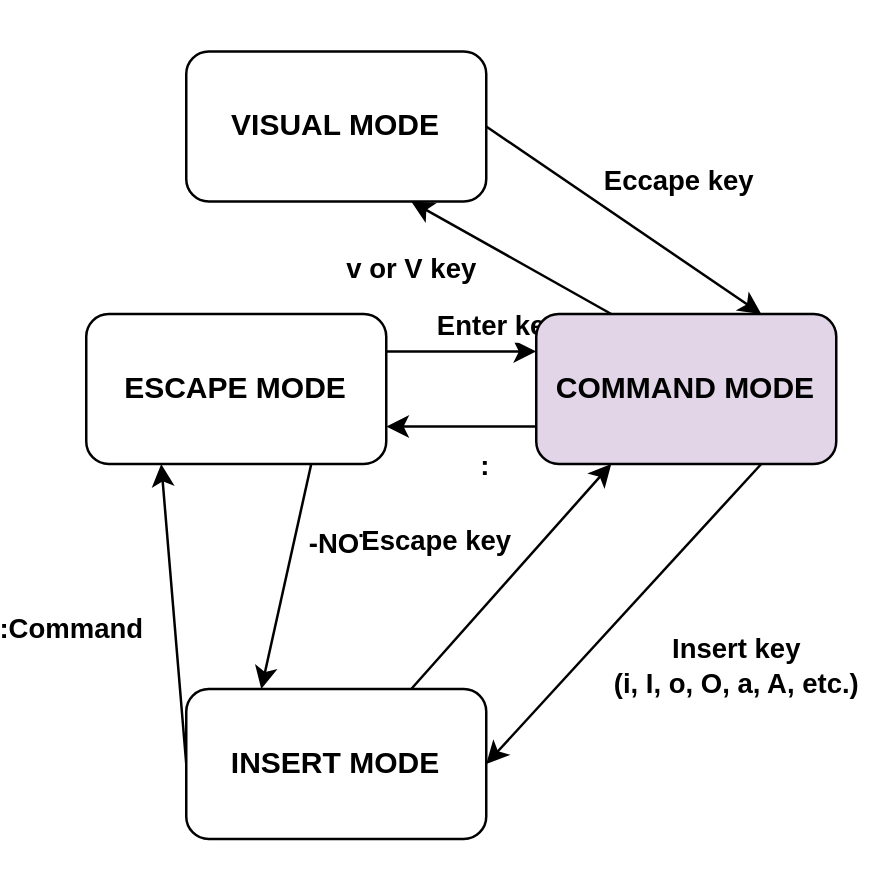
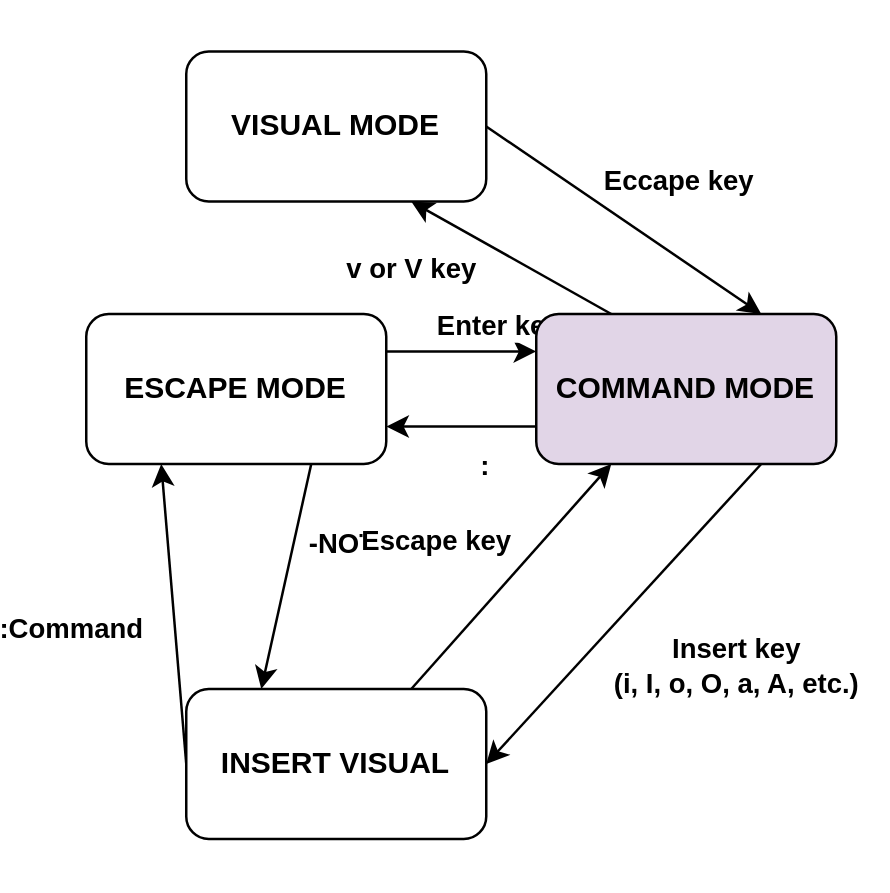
  <mxCell id="0" />
  <mxCell id="1" parent="0" />
  <mxCell id="2" style="rounded=0;orthogonalLoop=1;jettySize=auto;html=1;exitX=0.75;exitY=1;exitDx=0;exitDy=0;entryX=0.25;entryY=0;entryDx=0;entryDy=0;" edge="1" parent="1" source="6" target="9"><mxGeometry relative="1" as="geometry" /></mxCell>
  <mxCell id="3" value="-NOT-" style="edgeLabel;html=1;align=center;verticalAlign=middle;resizable=0;points=[];fontStyle=1" vertex="1" connectable="0" parent="2"><mxGeometry x="-0.167" y="-1" relative="1" as="geometry"><mxPoint x="23" y="-5" as="offset" /></mxGeometry></mxCell>
  <mxCell id="4" style="rounded=0;orthogonalLoop=1;jettySize=auto;html=1;exitX=1;exitY=0.25;exitDx=0;exitDy=0;entryX=0;entryY=0.25;entryDx=0;entryDy=0;" edge="1" parent="1" source="6" target="16"><mxGeometry relative="1" as="geometry" /></mxCell>
  <mxCell id="5" value="Enter key" style="edgeLabel;html=1;align=center;verticalAlign=middle;resizable=0;points=[];fontStyle=1" vertex="1" connectable="0" parent="4"><mxGeometry x="-0.292" relative="1" as="geometry"><mxPoint x="23" y="-11" as="offset" /></mxGeometry></mxCell>
  <mxCell id="6" value="ESCAPE MODE" style="rounded=1;whiteSpace=wrap;html=1;fontStyle=1" vertex="1" parent="1"><mxGeometry x="20" y="125" width="120" height="60" as="geometry" /></mxCell>
  <mxCell id="7" style="rounded=0;orthogonalLoop=1;jettySize=auto;html=1;exitX=0;exitY=0.5;exitDx=0;exitDy=0;entryX=0.25;entryY=1;entryDx=0;entryDy=0;" edge="1" parent="1" source="9" target="6"><mxGeometry relative="1" as="geometry" /></mxCell>
  <mxCell id="8" value=":Command" style="edgeLabel;html=1;align=center;verticalAlign=middle;resizable=0;points=[];fontStyle=1" vertex="1" connectable="0" parent="7"><mxGeometry x="-0.125" y="-3" relative="1" as="geometry"><mxPoint x="-45" y="-1" as="offset" /></mxGeometry></mxCell>
- <mxCell id="9" value="INSERT MODE" style="rounded=1;whiteSpace=wrap;html=1;fontStyle=1" vertex="1" parent="1"><mxGeometry x="60" y="275" width="120" height="60" as="geometry" /></mxCell>
+ <mxCell id="9" value="INSERT VISUAL" style="rounded=1;whiteSpace=wrap;html=1;fontStyle=1" vertex="1" parent="1"><mxGeometry x="60" y="275" width="120" height="60" as="geometry" /></mxCell>
  <mxCell id="10" style="edgeStyle=orthogonalEdgeStyle;rounded=0;orthogonalLoop=1;jettySize=auto;html=1;exitX=0;exitY=0.75;exitDx=0;exitDy=0;entryX=1;entryY=0.75;entryDx=0;entryDy=0;" edge="1" parent="1" source="16" target="6"><mxGeometry relative="1" as="geometry" /></mxCell>
  <mxCell id="11" value=":&amp;nbsp;" style="edgeLabel;html=1;align=center;verticalAlign=middle;resizable=0;points=[];fontStyle=1" vertex="1" connectable="0" parent="10"><mxGeometry x="0.097" y="-1" relative="1" as="geometry"><mxPoint x="13" y="16" as="offset" /></mxGeometry></mxCell>
  <mxCell id="12" style="rounded=0;orthogonalLoop=1;jettySize=auto;html=1;exitX=0.25;exitY=0;exitDx=0;exitDy=0;entryX=0.75;entryY=1;entryDx=0;entryDy=0;" edge="1" parent="1" source="16" target="17"><mxGeometry relative="1" as="geometry" /></mxCell>
  <mxCell id="13" value="v or V key" style="edgeLabel;html=1;align=center;verticalAlign=middle;resizable=0;points=[];fontStyle=1" vertex="1" connectable="0" parent="12"><mxGeometry x="0.498" y="2" relative="1" as="geometry"><mxPoint x="-19" y="14" as="offset" /></mxGeometry></mxCell>
  <mxCell id="14" style="rounded=0;orthogonalLoop=1;jettySize=auto;html=1;exitX=1;exitY=0.5;exitDx=0;exitDy=0;entryX=0.75;entryY=0;entryDx=0;entryDy=0;" edge="1" parent="1" source="17" target="16"><mxGeometry relative="1" as="geometry" /></mxCell>
  <mxCell id="15" value="Eccape key" style="edgeLabel;html=1;align=center;verticalAlign=middle;resizable=0;points=[];fontStyle=1" vertex="1" connectable="0" parent="14"><mxGeometry x="-0.134" y="1" relative="1" as="geometry"><mxPoint x="28" y="-10" as="offset" /></mxGeometry></mxCell>
  <mxCell id="16" value="COMMAND MODE" style="rounded=1;whiteSpace=wrap;html=1;fontStyle=1;fillColor=#e1d5e7;" vertex="1" parent="1"><mxGeometry x="200" y="125" width="120" height="60" as="geometry" /></mxCell>
  <mxCell id="17" value="VISUAL MODE" style="rounded=1;whiteSpace=wrap;html=1;fontStyle=1" vertex="1" parent="1"><mxGeometry x="60" y="20" width="120" height="60" as="geometry" /></mxCell>
  <mxCell id="18" style="rounded=0;orthogonalLoop=1;jettySize=auto;html=1;exitX=1;exitY=0.5;exitDx=0;exitDy=0;entryX=0.75;entryY=1;entryDx=0;entryDy=0;" edge="1" parent="1"><mxGeometry relative="1" as="geometry"><mxPoint x="290" y="185" as="sourcePoint" /><mxPoint x="180" y="305" as="targetPoint" /></mxGeometry></mxCell>
  <mxCell id="19" value="Escape key" style="edgeLabel;html=1;align=center;verticalAlign=middle;resizable=0;points=[];fontStyle=1" vertex="1" connectable="0" parent="18"><mxGeometry x="0.125" y="-2" relative="1" as="geometry"><mxPoint x="-67" y="-36" as="offset" /></mxGeometry></mxCell>
  <mxCell id="20" style="rounded=0;orthogonalLoop=1;jettySize=auto;html=1;exitX=0.25;exitY=1;exitDx=0;exitDy=0;entryX=0.75;entryY=0;entryDx=0;entryDy=0;" edge="1" parent="1"><mxGeometry relative="1" as="geometry"><mxPoint x="150" y="275" as="sourcePoint" /><mxPoint x="230" y="185" as="targetPoint" /></mxGeometry></mxCell>
  <mxCell id="21" value="Insert key &lt;br&gt;(i, I, o, O, a, A,&amp;nbsp;etc.)" style="edgeLabel;html=1;align=center;verticalAlign=middle;resizable=0;points=[];fontStyle=1" vertex="1" connectable="0" parent="20"><mxGeometry x="-0.248" relative="1" as="geometry"><mxPoint x="100" y="24" as="offset" /></mxGeometry></mxCell>
